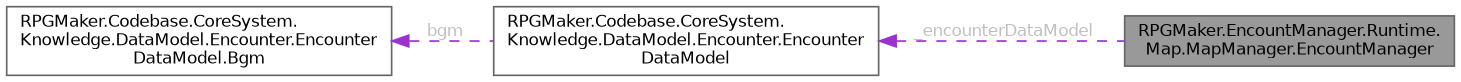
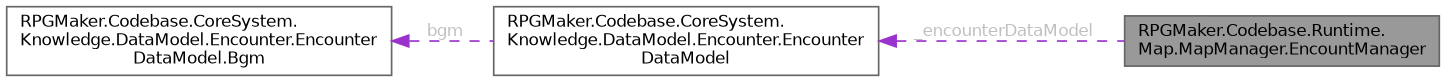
  digraph {
    rankdir=LR
    node [color=gray40 fillcolor=white fontname=Helvetica fontsize=10 shape=box style=filled]
    edge [color=darkorchid3 dir=back fontcolor=grey fontname=Helvetica fontsize=10 labelfontname=Helvetica labelfontsize=10 style=dashed]
-   n1 [fillcolor=grey60 fontcolor=black height=0.2 label="RPGMaker.EncountManager.Runtime.\lMap.MapManager.EncountManager" width=0.4]
+   n1 [fillcolor=grey60 fontcolor=black height=0.2 label="RPGMaker.Codebase.Runtime.\lMap.MapManager.EncountManager" width=0.4]
    n2 [height=0.2 label="RPGMaker.Codebase.CoreSystem.\lKnowledge.DataModel.Encounter.Encounter\lDataModel" width=0.4]
    n3 [height=0.2 label="RPGMaker.Codebase.CoreSystem.\lKnowledge.DataModel.Encounter.Encounter\lDataModel.Bgm" width=0.4]
    n2 -> n1 [label=" _encounterDataModel"]
    n3 -> n2 [label=" bgm"]
  }
